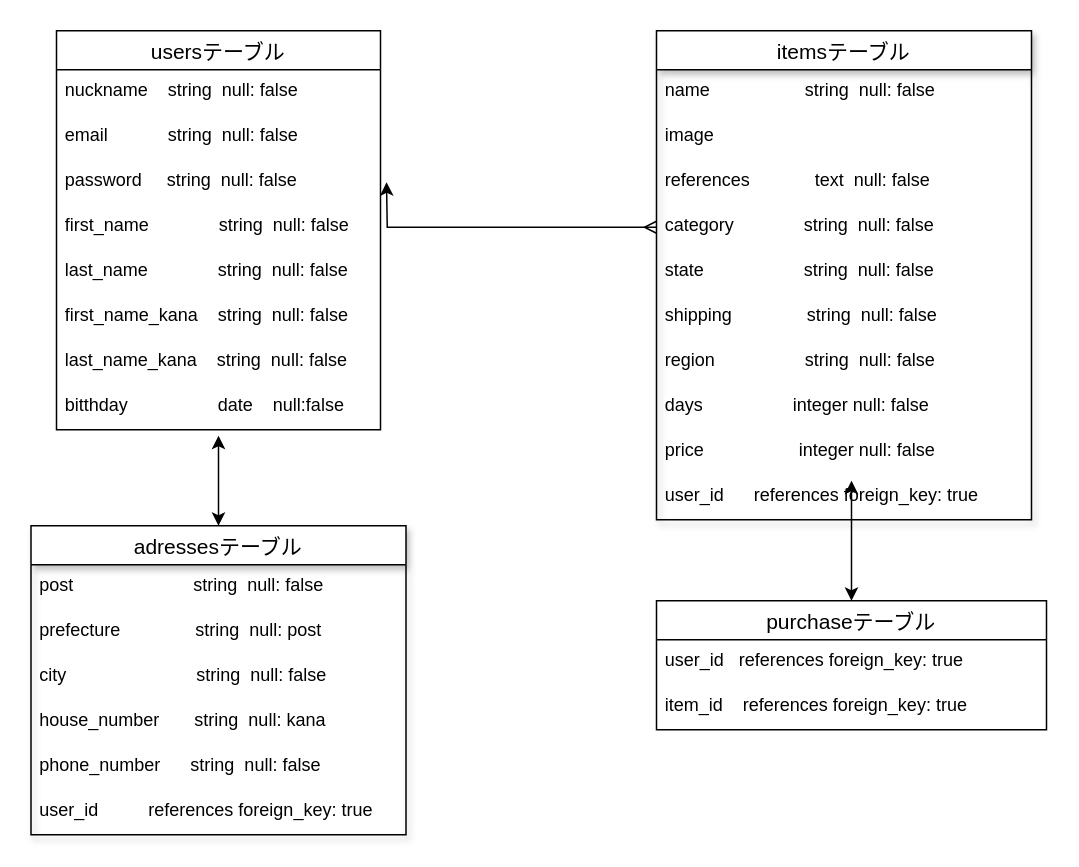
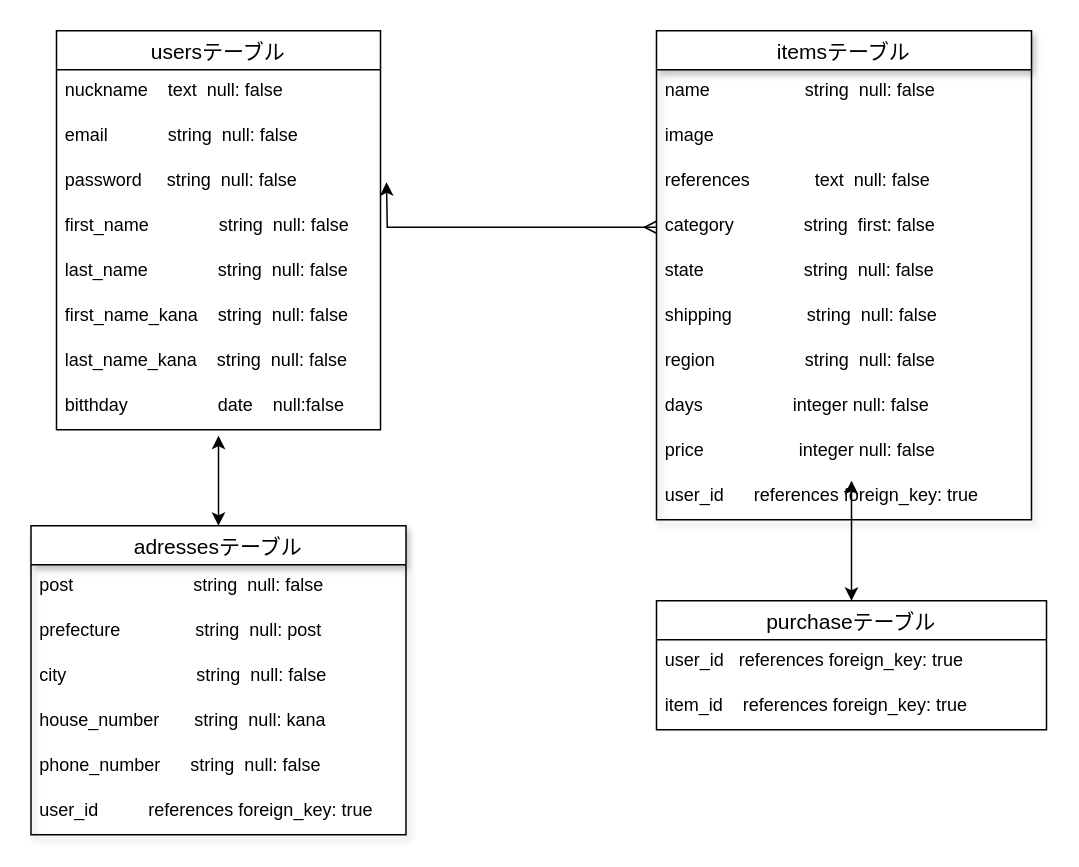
  <mxCell id="0" />
  <mxCell id="1" parent="0" />
  <mxCell id="2" value="usersテーブル" style="swimlane;fontStyle=0;childLayout=stackLayout;horizontal=1;startSize=26;horizontalStack=0;resizeParent=1;resizeParentMax=0;resizeLast=0;collapsible=1;marginBottom=0;align=center;fontSize=14;" parent="1" vertex="1"><mxGeometry x="37" y="20" width="216" height="266" as="geometry" /></mxCell>
- <mxCell id="3" value="nuckname    string  null: false" style="text;strokeColor=none;fillColor=none;spacingLeft=4;spacingRight=4;overflow=hidden;rotatable=0;points=[[0,0.5],[1,0.5]];portConstraint=eastwest;fontSize=12;" parent="2" vertex="1"><mxGeometry y="26" width="216" height="30" as="geometry" /></mxCell>
+ <mxCell id="3" value="nuckname    text  null: false" style="text;strokeColor=none;fillColor=none;spacingLeft=4;spacingRight=4;overflow=hidden;rotatable=0;points=[[0,0.5],[1,0.5]];portConstraint=eastwest;fontSize=12;" parent="2" vertex="1"><mxGeometry y="26" width="216" height="30" as="geometry" /></mxCell>
  <mxCell id="4" value="email            string  null: false" style="text;strokeColor=none;fillColor=none;spacingLeft=4;spacingRight=4;overflow=hidden;rotatable=0;points=[[0,0.5],[1,0.5]];portConstraint=eastwest;fontSize=12;" parent="2" vertex="1"><mxGeometry y="56" width="216" height="30" as="geometry" /></mxCell>
  <mxCell id="5" value="password     string  null: false" style="text;strokeColor=none;fillColor=none;spacingLeft=4;spacingRight=4;overflow=hidden;rotatable=0;points=[[0,0.5],[1,0.5]];portConstraint=eastwest;fontSize=12;" parent="2" vertex="1"><mxGeometry y="86" width="216" height="30" as="geometry" /></mxCell>
  <mxCell id="6" value="first_name              string  null: false" style="text;strokeColor=none;fillColor=none;spacingLeft=4;spacingRight=4;overflow=hidden;rotatable=0;points=[[0,0.5],[1,0.5]];portConstraint=eastwest;fontSize=12;" parent="2" vertex="1"><mxGeometry y="116" width="216" height="30" as="geometry" /></mxCell>
  <mxCell id="7" value="last_name              string  null: false" style="text;strokeColor=none;fillColor=none;spacingLeft=4;spacingRight=4;overflow=hidden;rotatable=0;points=[[0,0.5],[1,0.5]];portConstraint=eastwest;fontSize=12;" parent="2" vertex="1"><mxGeometry y="146" width="216" height="30" as="geometry" /></mxCell>
  <mxCell id="8" value="first_name_kana    string  null: false" style="text;strokeColor=none;fillColor=none;spacingLeft=4;spacingRight=4;overflow=hidden;rotatable=0;points=[[0,0.5],[1,0.5]];portConstraint=eastwest;fontSize=12;" parent="2" vertex="1"><mxGeometry y="176" width="216" height="30" as="geometry" /></mxCell>
  <mxCell id="9" value="last_name_kana    string  null: false" style="text;strokeColor=none;fillColor=none;spacingLeft=4;spacingRight=4;overflow=hidden;rotatable=0;points=[[0,0.5],[1,0.5]];portConstraint=eastwest;fontSize=12;startSize=30;" parent="2" vertex="1"><mxGeometry y="206" width="216" height="30" as="geometry" /></mxCell>
  <mxCell id="10" value="bitthday                  date    null:false&#10;" style="text;strokeColor=none;fillColor=none;spacingLeft=4;spacingRight=4;overflow=hidden;rotatable=0;points=[[0,0.5],[1,0.5]];portConstraint=eastwest;fontSize=12;startSize=30;shadow=1;" parent="2" vertex="1"><mxGeometry y="236" width="216" height="30" as="geometry" /></mxCell>
  <mxCell id="11" value="itemsテーブル" style="swimlane;fontStyle=0;childLayout=stackLayout;horizontal=1;startSize=26;horizontalStack=0;resizeParent=1;resizeParentMax=0;resizeLast=0;collapsible=1;marginBottom=0;align=center;fontSize=14;shadow=1;" parent="1" vertex="1"><mxGeometry x="437" y="20" width="250" height="326" as="geometry" /></mxCell>
  <mxCell id="12" value="name                   string  null: false" style="text;strokeColor=none;fillColor=none;spacingLeft=4;spacingRight=4;overflow=hidden;rotatable=0;points=[[0,0.5],[1,0.5]];portConstraint=eastwest;fontSize=12;" parent="11" vertex="1"><mxGeometry y="26" width="250" height="30" as="geometry" /></mxCell>
  <mxCell id="13" value="image" style="text;strokeColor=none;fillColor=none;spacingLeft=4;spacingRight=4;overflow=hidden;rotatable=0;points=[[0,0.5],[1,0.5]];portConstraint=eastwest;fontSize=12;" vertex="1" parent="11"><mxGeometry y="56" width="250" height="30" as="geometry" /></mxCell>
  <mxCell id="14" value="references             text  null: false" style="text;strokeColor=none;fillColor=none;spacingLeft=4;spacingRight=4;overflow=hidden;rotatable=0;points=[[0,0.5],[1,0.5]];portConstraint=eastwest;fontSize=12;" parent="11" vertex="1"><mxGeometry y="86" width="250" height="30" as="geometry" /></mxCell>
- <mxCell id="15" value="category              string  null: false" style="text;strokeColor=none;fillColor=none;spacingLeft=4;spacingRight=4;overflow=hidden;rotatable=0;points=[[0,0.5],[1,0.5]];portConstraint=eastwest;fontSize=12;shadow=1;startSize=30;" parent="11" vertex="1"><mxGeometry y="116" width="250" height="30" as="geometry" /></mxCell>
+ <mxCell id="15" value="category              string  first: false" style="text;strokeColor=none;fillColor=none;spacingLeft=4;spacingRight=4;overflow=hidden;rotatable=0;points=[[0,0.5],[1,0.5]];portConstraint=eastwest;fontSize=12;shadow=1;startSize=30;" parent="11" vertex="1"><mxGeometry y="116" width="250" height="30" as="geometry" /></mxCell>
  <mxCell id="16" value="state                    string  null: false" style="text;strokeColor=none;fillColor=none;spacingLeft=4;spacingRight=4;overflow=hidden;rotatable=0;points=[[0,0.5],[1,0.5]];portConstraint=eastwest;fontSize=12;shadow=1;startSize=30;" parent="11" vertex="1"><mxGeometry y="146" width="250" height="30" as="geometry" /></mxCell>
  <mxCell id="17" value="shipping               string  null: false" style="text;strokeColor=none;fillColor=none;spacingLeft=4;spacingRight=4;overflow=hidden;rotatable=0;points=[[0,0.5],[1,0.5]];portConstraint=eastwest;fontSize=12;shadow=1;startSize=30;" parent="11" vertex="1"><mxGeometry y="176" width="250" height="30" as="geometry" /></mxCell>
  <mxCell id="18" value="region                  string  null: false" style="text;strokeColor=none;fillColor=none;spacingLeft=4;spacingRight=4;overflow=hidden;rotatable=0;points=[[0,0.5],[1,0.5]];portConstraint=eastwest;fontSize=12;shadow=1;startSize=30;" parent="11" vertex="1"><mxGeometry y="206" width="250" height="30" as="geometry" /></mxCell>
  <mxCell id="19" value="days                  integer null: false&#10;                  " style="text;strokeColor=none;fillColor=none;spacingLeft=4;spacingRight=4;overflow=hidden;rotatable=0;points=[[0,0.5],[1,0.5]];portConstraint=eastwest;fontSize=12;shadow=1;startSize=30;" parent="11" vertex="1"><mxGeometry y="236" width="250" height="30" as="geometry" /></mxCell>
  <mxCell id="20" value="price                   integer null: false" style="text;strokeColor=none;fillColor=none;spacingLeft=4;spacingRight=4;overflow=hidden;rotatable=0;points=[[0,0.5],[1,0.5]];portConstraint=eastwest;fontSize=12;shadow=1;startSize=30;" parent="11" vertex="1"><mxGeometry y="266" width="250" height="30" as="geometry" /></mxCell>
  <mxCell id="21" value="user_id      references foreign_key: true" style="text;strokeColor=none;fillColor=none;spacingLeft=4;spacingRight=4;overflow=hidden;rotatable=0;points=[[0,0.5],[1,0.5]];portConstraint=eastwest;fontSize=12;shadow=1;startSize=30;" parent="11" vertex="1"><mxGeometry y="296" width="250" height="30" as="geometry" /></mxCell>
  <mxCell id="22" style="edgeStyle=orthogonalEdgeStyle;rounded=0;orthogonalLoop=1;jettySize=auto;html=1;exitX=0.5;exitY=0;exitDx=0;exitDy=0;startArrow=classic;startFill=1;" edge="1" parent="1" source="23"><mxGeometry relative="1" as="geometry"><mxPoint x="145" y="290" as="targetPoint" /></mxGeometry></mxCell>
  <mxCell id="23" value="adressesテーブル" style="swimlane;fontStyle=0;childLayout=stackLayout;horizontal=1;startSize=26;horizontalStack=0;resizeParent=1;resizeParentMax=0;resizeLast=0;collapsible=1;marginBottom=0;align=center;fontSize=14;shadow=1;" parent="1" vertex="1"><mxGeometry x="20" y="350" width="250" height="206" as="geometry" /></mxCell>
  <mxCell id="24" value="post                        string  null: false" style="text;strokeColor=none;fillColor=none;spacingLeft=4;spacingRight=4;overflow=hidden;rotatable=0;points=[[0,0.5],[1,0.5]];portConstraint=eastwest;fontSize=12;" parent="23" vertex="1"><mxGeometry y="26" width="250" height="30" as="geometry" /></mxCell>
  <mxCell id="25" value="prefecture               string  null: post" style="text;strokeColor=none;fillColor=none;spacingLeft=4;spacingRight=4;overflow=hidden;rotatable=0;points=[[0,0.5],[1,0.5]];portConstraint=eastwest;fontSize=12;" parent="23" vertex="1"><mxGeometry y="56" width="250" height="30" as="geometry" /></mxCell>
  <mxCell id="26" value="city                          string  null: false&#10;" style="text;strokeColor=none;fillColor=none;spacingLeft=4;spacingRight=4;overflow=hidden;rotatable=0;points=[[0,0.5],[1,0.5]];portConstraint=eastwest;fontSize=12;" parent="23" vertex="1"><mxGeometry y="86" width="250" height="30" as="geometry" /></mxCell>
  <mxCell id="27" value="house_number       string  null: kana" style="text;strokeColor=none;fillColor=none;spacingLeft=4;spacingRight=4;overflow=hidden;rotatable=0;points=[[0,0.5],[1,0.5]];portConstraint=eastwest;fontSize=12;shadow=1;startSize=30;" parent="23" vertex="1"><mxGeometry y="116" width="250" height="30" as="geometry" /></mxCell>
  <mxCell id="28" value="phone_number      string  null: false" style="text;strokeColor=none;fillColor=none;spacingLeft=4;spacingRight=4;overflow=hidden;rotatable=0;points=[[0,0.5],[1,0.5]];portConstraint=eastwest;fontSize=12;shadow=1;startSize=30;" parent="23" vertex="1"><mxGeometry y="146" width="250" height="30" as="geometry" /></mxCell>
  <mxCell id="29" value="user_id          references foreign_key: true" style="text;strokeColor=none;fillColor=none;spacingLeft=4;spacingRight=4;overflow=hidden;rotatable=0;points=[[0,0.5],[1,0.5]];portConstraint=eastwest;fontSize=12;shadow=1;startSize=30;" parent="23" vertex="1"><mxGeometry y="176" width="250" height="30" as="geometry" /></mxCell>
  <mxCell id="30" style="edgeStyle=orthogonalEdgeStyle;rounded=0;orthogonalLoop=1;jettySize=auto;html=1;exitX=0.5;exitY=0;exitDx=0;exitDy=0;startArrow=classic;startFill=1;" edge="1" parent="1" source="31"><mxGeometry relative="1" as="geometry"><mxPoint x="567" y="320" as="targetPoint" /></mxGeometry></mxCell>
  <mxCell id="31" value="purchaseテーブル" style="swimlane;fontStyle=0;childLayout=stackLayout;horizontal=1;startSize=26;horizontalStack=0;resizeParent=1;resizeParentMax=0;resizeLast=0;collapsible=1;marginBottom=0;align=center;fontSize=14;" vertex="1" parent="1"><mxGeometry x="437" y="400" width="260" height="86" as="geometry" /></mxCell>
  <mxCell id="32" value="user_id   references foreign_key: true" style="text;strokeColor=none;fillColor=none;spacingLeft=4;spacingRight=4;overflow=hidden;rotatable=0;points=[[0,0.5],[1,0.5]];portConstraint=eastwest;fontSize=12;" vertex="1" parent="31"><mxGeometry y="26" width="260" height="30" as="geometry" /></mxCell>
  <mxCell id="33" value="item_id    references foreign_key: true" style="text;strokeColor=none;fillColor=none;spacingLeft=4;spacingRight=4;overflow=hidden;rotatable=0;points=[[0,0.5],[1,0.5]];portConstraint=eastwest;fontSize=12;" vertex="1" parent="31"><mxGeometry y="56" width="260" height="30" as="geometry" /></mxCell>
  <mxCell id="34" style="edgeStyle=orthogonalEdgeStyle;rounded=0;orthogonalLoop=1;jettySize=auto;html=1;exitX=0;exitY=0.5;exitDx=0;exitDy=0;startArrow=ERmany;startFill=0;" edge="1" parent="1" source="15"><mxGeometry relative="1" as="geometry"><mxPoint x="257" y="121" as="targetPoint" /></mxGeometry></mxCell>
